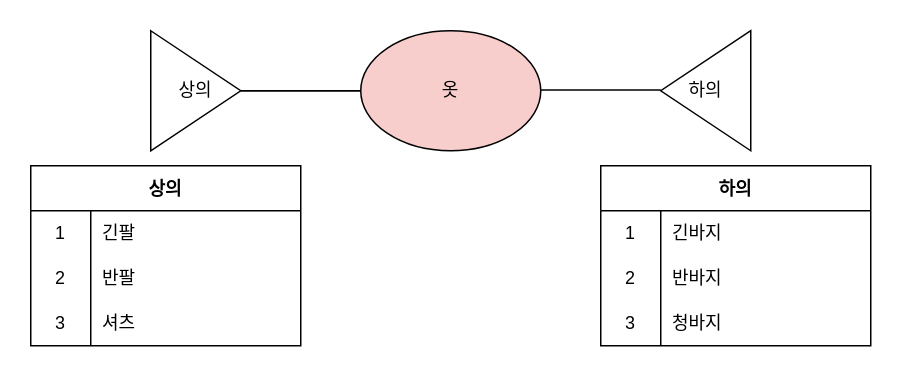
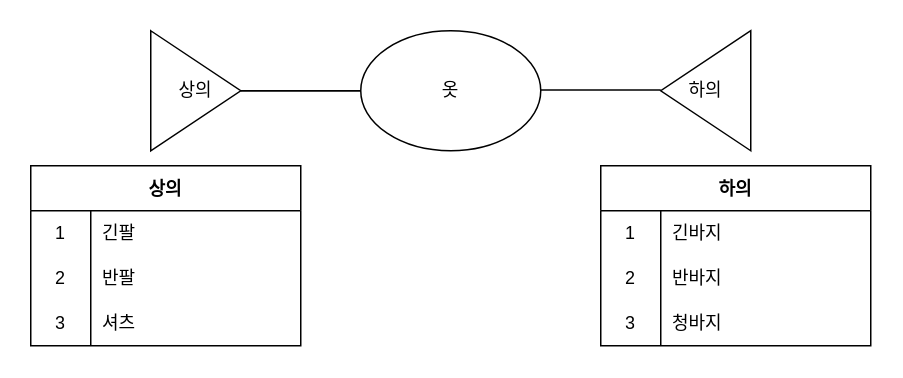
  <mxCell id="0" />
  <mxCell id="1" parent="0" />
- <mxCell id="2" value="옷" style="ellipse;whiteSpace=wrap;html=1;fillColor=#f8cecc;" vertex="1" parent="1"><mxGeometry x="240" y="20" width="120" height="80" as="geometry" /></mxCell>
+ <mxCell id="2" value="옷" style="ellipse;whiteSpace=wrap;html=1;" vertex="1" parent="1"><mxGeometry x="240" y="20" width="120" height="80" as="geometry" /></mxCell>
  <mxCell id="3" value="상의" style="triangle;whiteSpace=wrap;html=1;" vertex="1" parent="1"><mxGeometry x="100" y="20" width="60" height="80" as="geometry" /></mxCell>
  <mxCell id="4" value="" style="triangle;whiteSpace=wrap;html=1;rotation=-180;" vertex="1" parent="1"><mxGeometry x="440" y="20" width="60" height="80" as="geometry" /></mxCell>
  <mxCell id="5" value="" style="endArrow=none;html=1;rounded=0;entryX=1;entryY=0.5;entryDx=0;entryDy=0;exitX=0;exitY=0.5;exitDx=0;exitDy=0;" edge="1" parent="1" source="2" target="3"><mxGeometry width="50" height="50" relative="1" as="geometry"><mxPoint x="270" y="90" as="sourcePoint" /><mxPoint x="320" y="40" as="targetPoint" /></mxGeometry></mxCell>
  <mxCell id="6" value="" style="endArrow=none;html=1;rounded=0;entryX=1;entryY=0.5;entryDx=0;entryDy=0;exitX=0;exitY=0.5;exitDx=0;exitDy=0;" edge="1" parent="1" source="2" target="3"><mxGeometry width="50" height="50" relative="1" as="geometry"><mxPoint x="240" y="60" as="sourcePoint" /><mxPoint x="160" y="60" as="targetPoint" /><Array as="points"><mxPoint x="220" y="60" /></Array></mxGeometry></mxCell>
  <mxCell id="7" value="" style="endArrow=none;html=1;rounded=0;entryX=1;entryY=0.5;entryDx=0;entryDy=0;exitX=0;exitY=0.5;exitDx=0;exitDy=0;" edge="1" parent="1"><mxGeometry width="50" height="50" relative="1" as="geometry"><mxPoint x="440" y="59.5" as="sourcePoint" /><mxPoint x="360" y="59.5" as="targetPoint" /><Array as="points"><mxPoint x="420" y="59.5" /></Array></mxGeometry></mxCell>
  <mxCell id="8" value="하의" style="text;html=1;strokeColor=none;fillColor=none;align=center;verticalAlign=middle;whiteSpace=wrap;rounded=0;" vertex="1" parent="1"><mxGeometry x="440" y="45" width="60" height="30" as="geometry" /></mxCell>
  <mxCell id="9" value="상의" style="shape=table;startSize=30;container=1;collapsible=0;childLayout=tableLayout;fixedRows=1;rowLines=0;fontStyle=1;" vertex="1" parent="1"><mxGeometry x="20" y="110" width="180" height="120" as="geometry" /></mxCell>
  <mxCell id="10" value="" style="shape=tableRow;horizontal=0;startSize=0;swimlaneHead=0;swimlaneBody=0;top=0;left=0;bottom=0;right=0;collapsible=0;dropTarget=0;fillColor=none;points=[[0,0.5],[1,0.5]];portConstraint=eastwest;" vertex="1" parent="9"><mxGeometry y="30" width="180" height="30" as="geometry" /></mxCell>
  <mxCell id="11" value="1" style="shape=partialRectangle;html=1;whiteSpace=wrap;connectable=0;fillColor=none;top=0;left=0;bottom=0;right=0;overflow=hidden;pointerEvents=1;" vertex="1" parent="10"><mxGeometry width="40" height="30" as="geometry"><mxRectangle width="40" height="30" as="alternateBounds" /></mxGeometry></mxCell>
  <mxCell id="12" value="긴팔" style="shape=partialRectangle;html=1;whiteSpace=wrap;connectable=0;fillColor=none;top=0;left=0;bottom=0;right=0;align=left;spacingLeft=6;overflow=hidden;" vertex="1" parent="10"><mxGeometry x="40" width="140" height="30" as="geometry"><mxRectangle width="140" height="30" as="alternateBounds" /></mxGeometry></mxCell>
  <mxCell id="13" value="" style="shape=tableRow;horizontal=0;startSize=0;swimlaneHead=0;swimlaneBody=0;top=0;left=0;bottom=0;right=0;collapsible=0;dropTarget=0;fillColor=none;points=[[0,0.5],[1,0.5]];portConstraint=eastwest;" vertex="1" parent="9"><mxGeometry y="60" width="180" height="30" as="geometry" /></mxCell>
  <mxCell id="14" value="2" style="shape=partialRectangle;html=1;whiteSpace=wrap;connectable=0;fillColor=none;top=0;left=0;bottom=0;right=0;overflow=hidden;" vertex="1" parent="13"><mxGeometry width="40" height="30" as="geometry"><mxRectangle width="40" height="30" as="alternateBounds" /></mxGeometry></mxCell>
  <mxCell id="15" value="반팔" style="shape=partialRectangle;html=1;whiteSpace=wrap;connectable=0;fillColor=none;top=0;left=0;bottom=0;right=0;align=left;spacingLeft=6;overflow=hidden;" vertex="1" parent="13"><mxGeometry x="40" width="140" height="30" as="geometry"><mxRectangle width="140" height="30" as="alternateBounds" /></mxGeometry></mxCell>
  <mxCell id="16" value="" style="shape=tableRow;horizontal=0;startSize=0;swimlaneHead=0;swimlaneBody=0;top=0;left=0;bottom=0;right=0;collapsible=0;dropTarget=0;fillColor=none;points=[[0,0.5],[1,0.5]];portConstraint=eastwest;" vertex="1" parent="9"><mxGeometry y="90" width="180" height="30" as="geometry" /></mxCell>
  <mxCell id="17" value="3" style="shape=partialRectangle;html=1;whiteSpace=wrap;connectable=0;fillColor=none;top=0;left=0;bottom=0;right=0;overflow=hidden;" vertex="1" parent="16"><mxGeometry width="40" height="30" as="geometry"><mxRectangle width="40" height="30" as="alternateBounds" /></mxGeometry></mxCell>
  <mxCell id="18" value="셔츠" style="shape=partialRectangle;html=1;whiteSpace=wrap;connectable=0;fillColor=none;top=0;left=0;bottom=0;right=0;align=left;spacingLeft=6;overflow=hidden;" vertex="1" parent="16"><mxGeometry x="40" width="140" height="30" as="geometry"><mxRectangle width="140" height="30" as="alternateBounds" /></mxGeometry></mxCell>
  <mxCell id="19" value="하의" style="shape=table;startSize=30;container=1;collapsible=0;childLayout=tableLayout;fixedRows=1;rowLines=0;fontStyle=1;" vertex="1" parent="1"><mxGeometry x="400" y="110" width="180" height="120" as="geometry" /></mxCell>
  <mxCell id="20" value="" style="shape=tableRow;horizontal=0;startSize=0;swimlaneHead=0;swimlaneBody=0;top=0;left=0;bottom=0;right=0;collapsible=0;dropTarget=0;fillColor=none;points=[[0,0.5],[1,0.5]];portConstraint=eastwest;" vertex="1" parent="19"><mxGeometry y="30" width="180" height="30" as="geometry" /></mxCell>
  <mxCell id="21" value="1" style="shape=partialRectangle;html=1;whiteSpace=wrap;connectable=0;fillColor=none;top=0;left=0;bottom=0;right=0;overflow=hidden;pointerEvents=1;" vertex="1" parent="20"><mxGeometry width="40" height="30" as="geometry"><mxRectangle width="40" height="30" as="alternateBounds" /></mxGeometry></mxCell>
  <mxCell id="22" value="긴바지" style="shape=partialRectangle;html=1;whiteSpace=wrap;connectable=0;fillColor=none;top=0;left=0;bottom=0;right=0;align=left;spacingLeft=6;overflow=hidden;" vertex="1" parent="20"><mxGeometry x="40" width="140" height="30" as="geometry"><mxRectangle width="140" height="30" as="alternateBounds" /></mxGeometry></mxCell>
  <mxCell id="23" value="" style="shape=tableRow;horizontal=0;startSize=0;swimlaneHead=0;swimlaneBody=0;top=0;left=0;bottom=0;right=0;collapsible=0;dropTarget=0;fillColor=none;points=[[0,0.5],[1,0.5]];portConstraint=eastwest;" vertex="1" parent="19"><mxGeometry y="60" width="180" height="30" as="geometry" /></mxCell>
  <mxCell id="24" value="2" style="shape=partialRectangle;html=1;whiteSpace=wrap;connectable=0;fillColor=none;top=0;left=0;bottom=0;right=0;overflow=hidden;" vertex="1" parent="23"><mxGeometry width="40" height="30" as="geometry"><mxRectangle width="40" height="30" as="alternateBounds" /></mxGeometry></mxCell>
  <mxCell id="25" value="반바지" style="shape=partialRectangle;html=1;whiteSpace=wrap;connectable=0;fillColor=none;top=0;left=0;bottom=0;right=0;align=left;spacingLeft=6;overflow=hidden;" vertex="1" parent="23"><mxGeometry x="40" width="140" height="30" as="geometry"><mxRectangle width="140" height="30" as="alternateBounds" /></mxGeometry></mxCell>
  <mxCell id="26" value="" style="shape=tableRow;horizontal=0;startSize=0;swimlaneHead=0;swimlaneBody=0;top=0;left=0;bottom=0;right=0;collapsible=0;dropTarget=0;fillColor=none;points=[[0,0.5],[1,0.5]];portConstraint=eastwest;" vertex="1" parent="19"><mxGeometry y="90" width="180" height="30" as="geometry" /></mxCell>
  <mxCell id="27" value="3" style="shape=partialRectangle;html=1;whiteSpace=wrap;connectable=0;fillColor=none;top=0;left=0;bottom=0;right=0;overflow=hidden;" vertex="1" parent="26"><mxGeometry width="40" height="30" as="geometry"><mxRectangle width="40" height="30" as="alternateBounds" /></mxGeometry></mxCell>
  <mxCell id="28" value="청바지" style="shape=partialRectangle;html=1;whiteSpace=wrap;connectable=0;fillColor=none;top=0;left=0;bottom=0;right=0;align=left;spacingLeft=6;overflow=hidden;" vertex="1" parent="26"><mxGeometry x="40" width="140" height="30" as="geometry"><mxRectangle width="140" height="30" as="alternateBounds" /></mxGeometry></mxCell>
